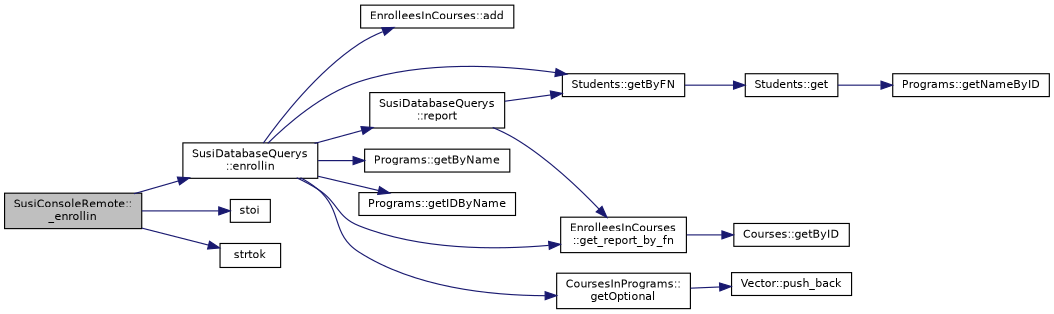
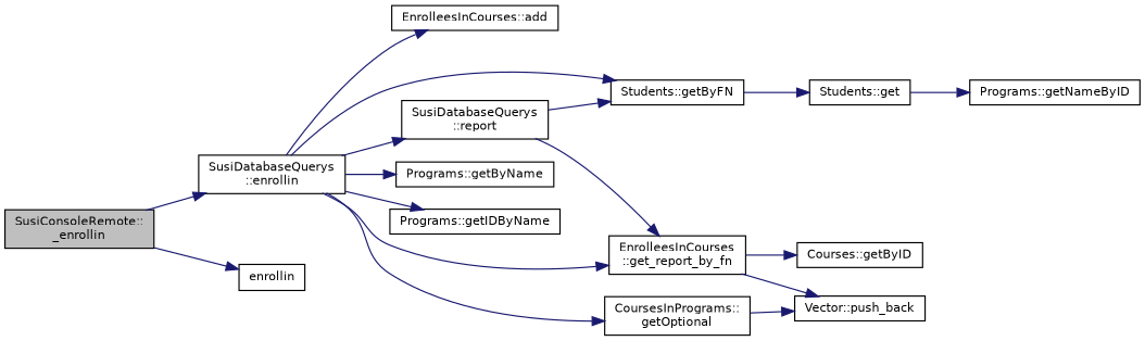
  digraph {
    rankdir=LR
    node [color=black fillcolor=white fontname=Helvetica fontsize=10 shape=record style=filled]
    edge [color=midnightblue fontname=Helvetica fontsize=10 labelfontname=Helvetica labelfontsize=10 style=solid]
    n1 [fillcolor=grey75 fontcolor=black height=0.2 label="SusiConsoleRemote::\l_enrollin" width=0.4]
    n2 [height=0.2 label="SusiDatabaseQuerys\l::enrollin" width=0.4]
-   n3 [height=0.2 label=stoi width=0.4]
-   n4 [height=0.2 label=strtok width=0.4]
+   n4 [height=0.2 label=enrollin width=0.4]
    n5 [height=0.2 label="EnrolleesInCourses::add" width=0.4]
    n6 [height=0.2 label="EnrolleesInCourses\l::get_report_by_fn" width=0.4]
    n7 [height=0.2 label="Students::getByFN" width=0.4]
    n8 [height=0.2 label="Programs::getByName" width=0.4]
    n9 [height=0.2 label="Programs::getIDByName" width=0.4]
    n10 [height=0.2 label="CoursesInPrograms::\lgetOptional" width=0.4]
    n11 [height=0.2 label="SusiDatabaseQuerys\l::report" width=0.4]
    n12 [height=0.2 label="Courses::getByID" width=0.4]
    n13 [height=0.2 label="Vector::push_back" width=0.4]
    n14 [height=0.2 label="Students::get" width=0.4]
    n15 [height=0.2 label="Programs::getNameByID" width=0.4]
    n1 -> n2
-   n1 -> n3
    n1 -> n4
    n2 -> n5
    n2 -> n6
    n2 -> n7
    n2 -> n8
    n2 -> n9
    n2 -> n10
    n2 -> n11
    n6 -> n12
+   n6 -> n13
    n7 -> n14
    n10 -> n13
    n11 -> n6
    n11 -> n7
    n14 -> n15
  }
